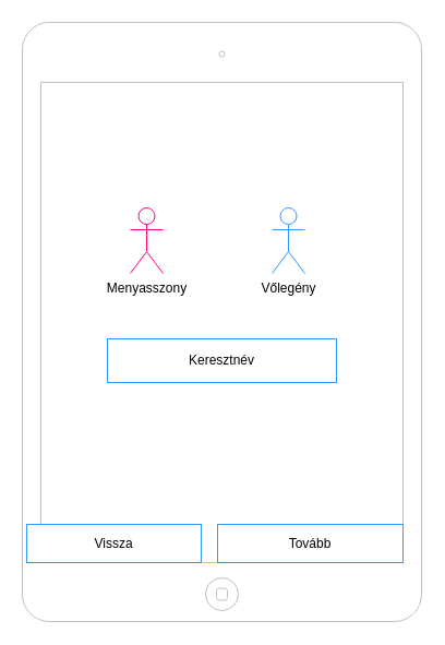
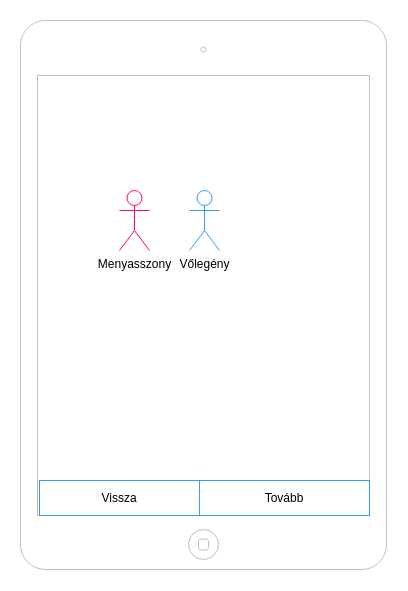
  <mxCell id="0" />
  <mxCell id="1" parent="0" />
  <mxCell id="2" value="" style="html=1;verticalLabelPosition=bottom;labelBackgroundColor=#ffffff;verticalAlign=top;shadow=0;dashed=0;strokeWidth=1;shape=mxgraph.ios7.misc.ipad7inch;strokeColor=#c0c0c0;" vertex="1" parent="1"><mxGeometry x="20" y="20" width="366" height="549" as="geometry" /></mxCell>
  <mxCell id="3" value="Menyasszony" style="shape=umlActor;verticalLabelPosition=bottom;verticalAlign=top;html=1;outlineConnect=0;strokeColor=#FF0080;" vertex="1" parent="1"><mxGeometry x="119" y="190" width="30" height="60" as="geometry" /></mxCell>
- <mxCell id="4" value="Vőlegény" style="shape=umlActor;verticalLabelPosition=bottom;verticalAlign=top;html=1;outlineConnect=0;strokeColor=#3399FF;" vertex="1" parent="1"><mxGeometry x="249" y="190" width="30" height="60" as="geometry" /></mxCell>
- <mxCell id="5" value="Keresztnév" style="rounded=0;whiteSpace=wrap;html=1;strokeColor=#3399FF;" vertex="1" parent="1"><mxGeometry x="98" y="310" width="210" height="40" as="geometry" /></mxCell>
+ <mxCell id="4" value="Vőlegény" style="shape=umlActor;verticalLabelPosition=bottom;verticalAlign=top;html=1;outlineConnect=0;strokeColor=#3399FF;" vertex="1" parent="1"><mxGeometry x="189" y="190" width="30" height="60" as="geometry" /></mxCell>
  <mxCell id="6" value="Tovább" style="rounded=0;whiteSpace=wrap;html=1;strokeColor=#3399FF;" vertex="1" parent="1"><mxGeometry x="199" y="480" width="170" height="35" as="geometry" /></mxCell>
- <mxCell id="7" value="Vissza" style="rounded=0;whiteSpace=wrap;html=1;strokeColor=#3399FF;" vertex="1" parent="1"><mxGeometry x="24" y="480" width="160" height="35" as="geometry" /></mxCell>
+ <mxCell id="7" value="Vissza" style="rounded=0;whiteSpace=wrap;html=1;strokeColor=#3399FF;" vertex="1" parent="1"><mxGeometry x="39" y="480" width="160" height="35" as="geometry" /></mxCell>
